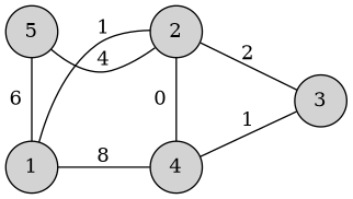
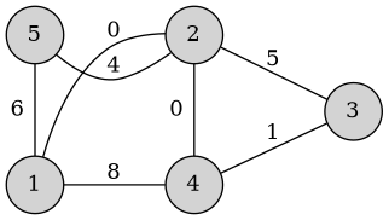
  digraph {
    nodesep=0.4
    ordering=in
    rankdir=LR
    ranksep=0.75
    node [fillcolor=lightgrey shape=circle style=filled]
    edge [arrowhead=none]
    1
    5
    2
    4
    3
    subgraph sub_1 {
      rank=min
      1
      5
    }
    subgraph sub_2 {
      rank=same
      2
      4
    }
    subgraph sub_3 {
      rank=sink
      3
    }
-   1 -> 2 [label=1]
+   1 -> 2 [label=0]
    1 -> 4 [label=8 labelfloat=true]
    5 -> 1 [label=6]
    2 -> 5 [label=4]
    2 -> 4 [label=0]
-   2 -> 3 [label=2]
+   2 -> 3 [label=5]
    3 -> 4 [label=1]
  }
